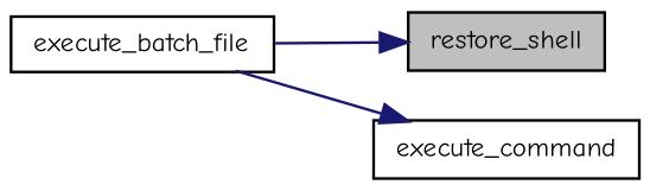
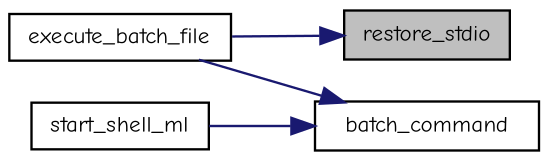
  digraph {
    fontname="Comic Neue"
    rankdir=RL
    node [color=black fillcolor=white fontname="Comic Neue" fontsize=10 shape=record style=filled]
    edge [color=midnightblue dir=back fontname="Comic Neue" fontsize=10 labelfontname=Helvetica labelfontsize=10 style=solid]
-   n1 [fillcolor=grey75 fontcolor=black height=0.2 label=restore_shell width=0.4]
+   n1 [fillcolor=grey75 fontcolor=black height=0.2 label=restore_stdio width=0.4]
    n2 [height=0.2 label=execute_batch_file width=0.4]
-   n3 [height=0.2 label=execute_command width=0.4]
+   n3 [height=0.2 label=batch_command width=0.4]
+   n4 [height=0.2 label=start_shell_ml width=0.4]
    n1 -> n2
    n3 -> n2
+   n3 -> n4
  }
